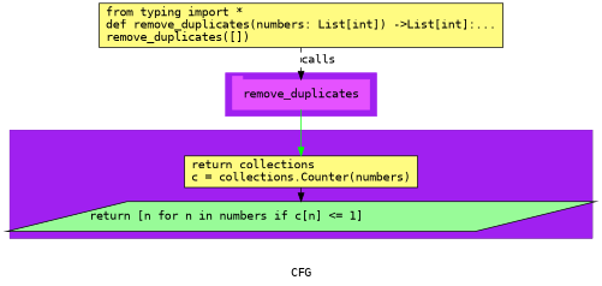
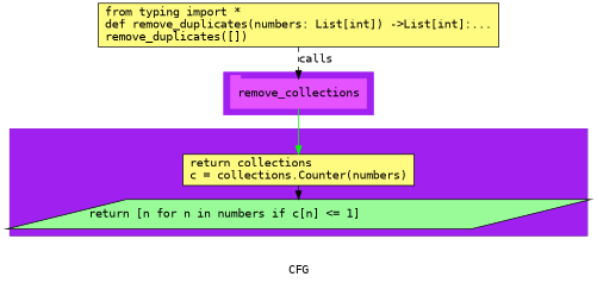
  digraph {
    compound=True
    fontname="DejaVu Sans Mono"
    label=CFG
    pack=False
    rankdir=TB
    ranksep=0.02
    node [fontname="DejaVu Sans Mono" shape=rectangle style="filled,solid" fillcolor="#FFFB81"]
    edge [fontname="DejaVu Sans Mono"]
-   n1 [color="#E552FF" height=0.5 label=remove_duplicates linenum="[9]" shape=tab style=filled width=2.1806 fillcolor=""]
+   n1 [color="#E552FF" height=0.5 label=remove_collections linenum="[9]" shape=tab style=filled width=2.1806 fillcolor=""]
    n2 [height=0.52778 label="return collections\lc = collections.Counter(numbers)\l" linenum="[5, 6]" width=3.9028]
    n3 [fillcolor="#98fb98" height=0.5 label="return [n for n in numbers if c[n] <= 1]\l" linenum="[7]" shape=parallelogram width=9.1853]
    n4 [height=0.73611 label="from typing import *\ldef remove_duplicates(numbers: List[int]) ->List[int]:...\lremove_duplicates([])\l" linenum="[1]" width=6.7639]
    subgraph cluster_1 {
      color=purple
      compound=true
      label=""
      shape=tab
      style=filled
      n1
    }
    subgraph cluster_2 {
      label=remove_duplicates
      n2
      n3
      subgraph cluster_3 {
        color=purple
        compound=true
        label=""
        shape=tab
        style=filled
      }
    }
    n1 -> n2 [color=green]
    n2 -> n3 [color=black]
    n4 -> n1 [label=calls style=dashed]
  }
